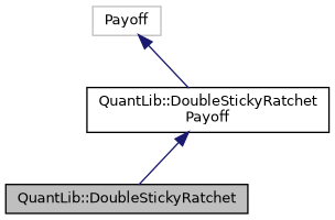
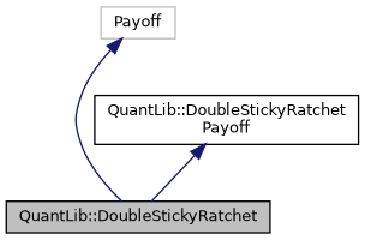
  digraph {
    node [color=black fillcolor=white fontname=Helvetica fontsize=10 shape=record style=filled]
    edge [color=midnightblue dir=back fontname=Helvetica fontsize=10 labelfontname=Helvetica labelfontsize=10 style=solid]
    n1 [fillcolor=grey75 fontcolor=black height=0.2 label="QuantLib::DoubleStickyRatchet" width=0.4]
    n2 [height=0.2 label="QuantLib::DoubleStickyRatchet\lPayoff" width=0.4]
    n3 [color=grey75 height=0.2 label=Payoff width=0.4]
    n2 -> n1
-   n3 -> n2
+   n3 -> n1
  }
